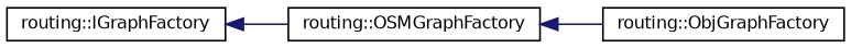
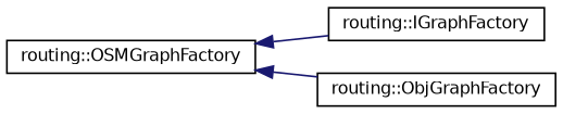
  digraph {
    rankdir=LR
    node [color=black fillcolor=white fontname=Helvetica fontsize=10 shape=record style=filled]
    edge [color=midnightblue dir=back fontname=Helvetica fontsize=10 labelfontname=Helvetica labelfontsize=10 style=solid]
    n1 [height=0.2 label="routing::IGraphFactory" width=0.4]
    n2 [height=0.2 label="routing::OSMGraphFactory" width=0.4]
    n3 [height=0.2 label="routing::ObjGraphFactory" width=0.4]
-   n1 -> n2
+   n2 -> n1
    n2 -> n3
  }
